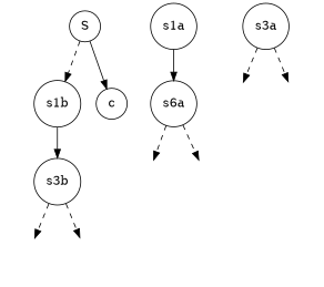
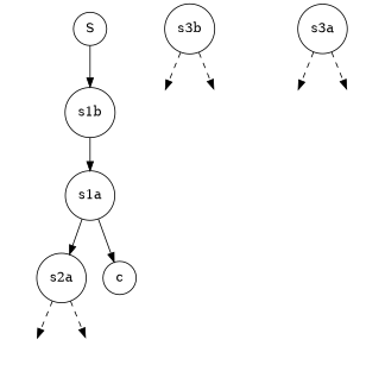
  digraph {
    node [shape=circle]
    edge [style=dashed]
    n1 [label=S]
    s1b
    s1a
-   s2a [label=s6a]
+   s2a
    c
    s3b
    s4a [style=invis]
    s4b [style=invis]
    s6a [style=invis]
    s3a
    s6b [style=invis]
    s7a [style=invis]
    s7b [style=invis]
-   n1 -> s1b
-   s1b -> s3b [style=""]
+   n1 -> s1b [style=""]
+   s1b -> s1a [style=""]
    s1a -> s2a [style=""]
-   n1 -> c [style=""]
+   s1a -> c [style=""]
    s2a -> s4a
    s2a -> s4b
    s3b -> s7a
    s3b -> s7b
    s3a -> s6a
    s3a -> s6b
  }
